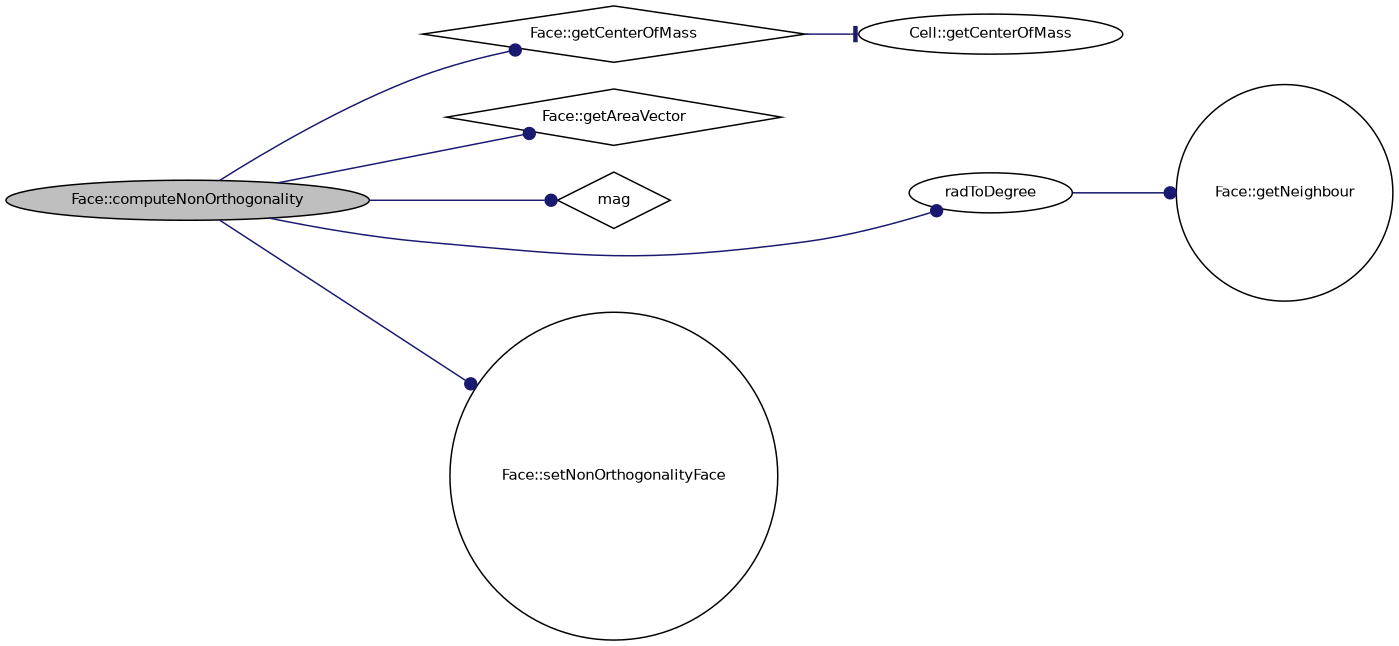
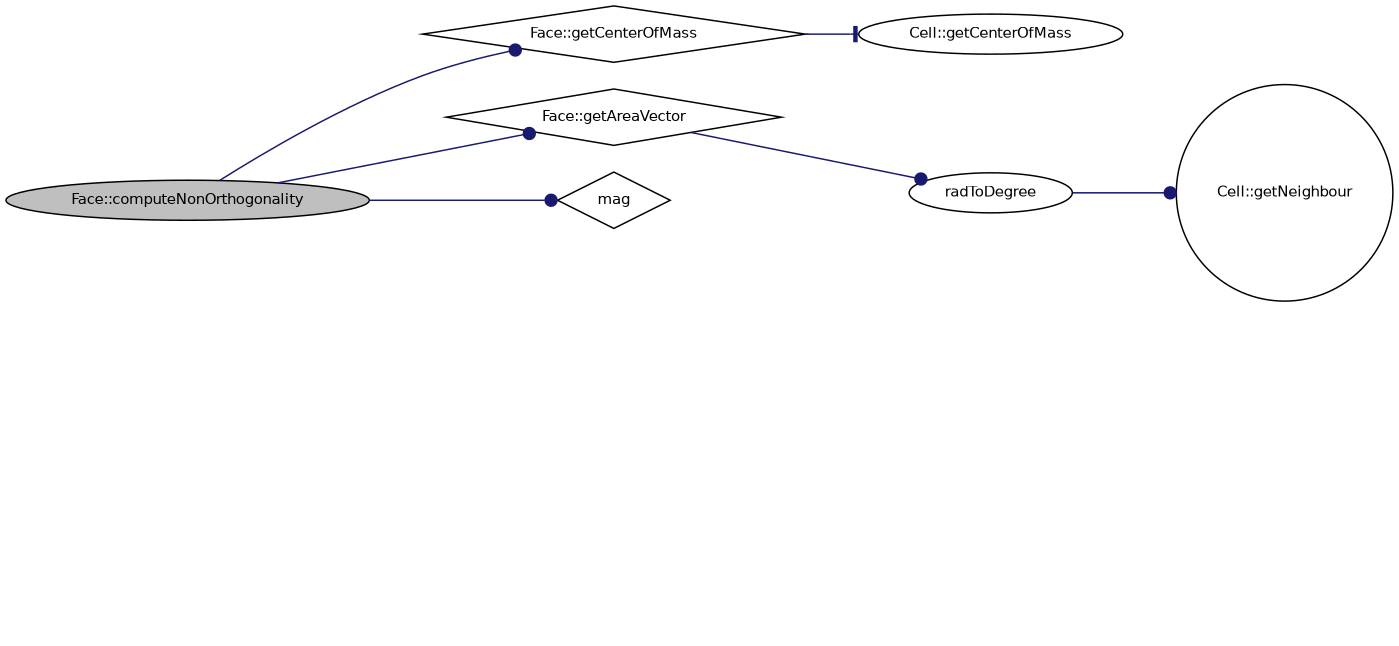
  digraph {
    rankdir=LR
    node [color=black fillcolor=white fontname=Helvetica fontsize=10 shape=ellipse style=filled]
    edge [arrowhead=dot color=midnightblue fontname=Helvetica fontsize=10 labelfontname=Helvetica labelfontsize=10 style=solid]
    n1 [fillcolor=grey75 fontcolor=black height=0.2 label="Face::computeNonOrthogonality" width=0.4]
    n2 [height=0.2 label="Face::getAreaVector" shape=diamond width=0.4]
    n3 [height=0.2 label="Face::getCenterOfMass" shape=diamond width=0.4]
    n4 [height=0.2 label=mag shape=diamond width=0.4]
    n5 [height=0.2 label=radToDegree width=0.4]
-   n6 [height=0.2 label="Face::setNonOrthogonalityFace" shape=circle width=0.4]
    n7 [height=0.2 label="Cell::getCenterOfMass" width=0.4]
-   n8 [height=0.2 label="Face::getNeighbour" shape=circle width=0.4]
+   n8 [height=0.2 label="Cell::getNeighbour" shape=circle width=0.4]
    n1 -> n2
    n1 -> n3
    n1 -> n4
-   n1 -> n5
-   n1 -> n6
+   n2 -> n5
    n3 -> n7 [arrowhead=tee]
    n5 -> n8
  }
